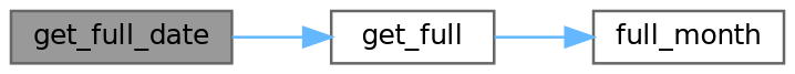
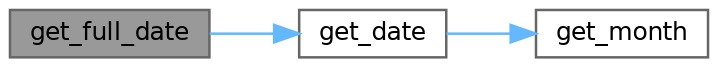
  digraph {
    rankdir=LR
    node [color=grey40 fillcolor=white fontname=Helvetica fontsize=10 shape=box style=filled]
    edge [color=steelblue1 fontname=Helvetica fontsize=10 labelfontname=Helvetica labelfontsize=10 style=solid]
    n1 [color=gray40 fillcolor=grey60 fontcolor=black height=0.2 label=get_full_date width=0.4]
-   n2 [height=0.2 label=get_full width=0.4]
-   n3 [height=0.2 label=full_month width=0.4]
+   n2 [height=0.2 label=get_date width=0.4]
+   n3 [height=0.2 label=get_month width=0.4]
    n1 -> n2
    n2 -> n3
  }
